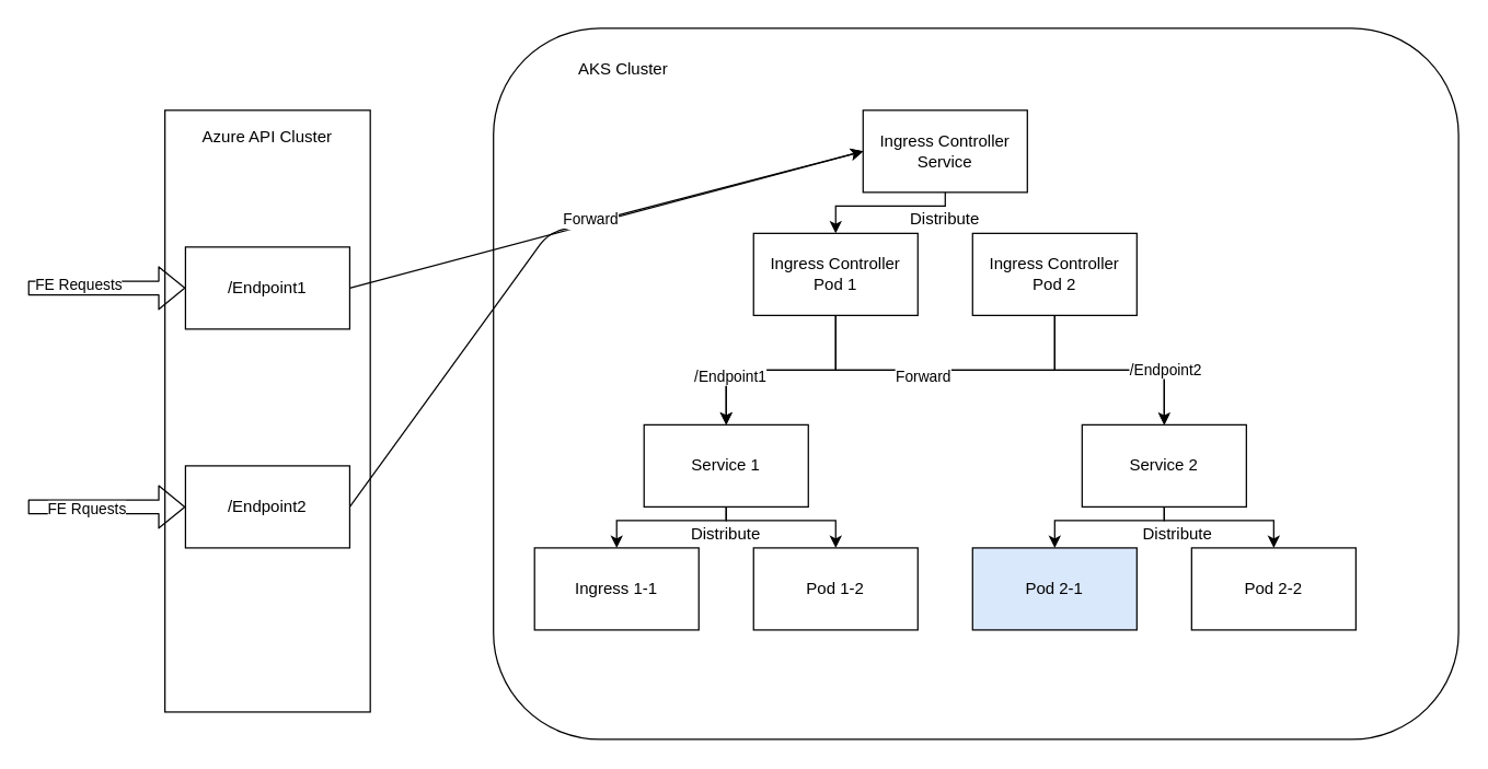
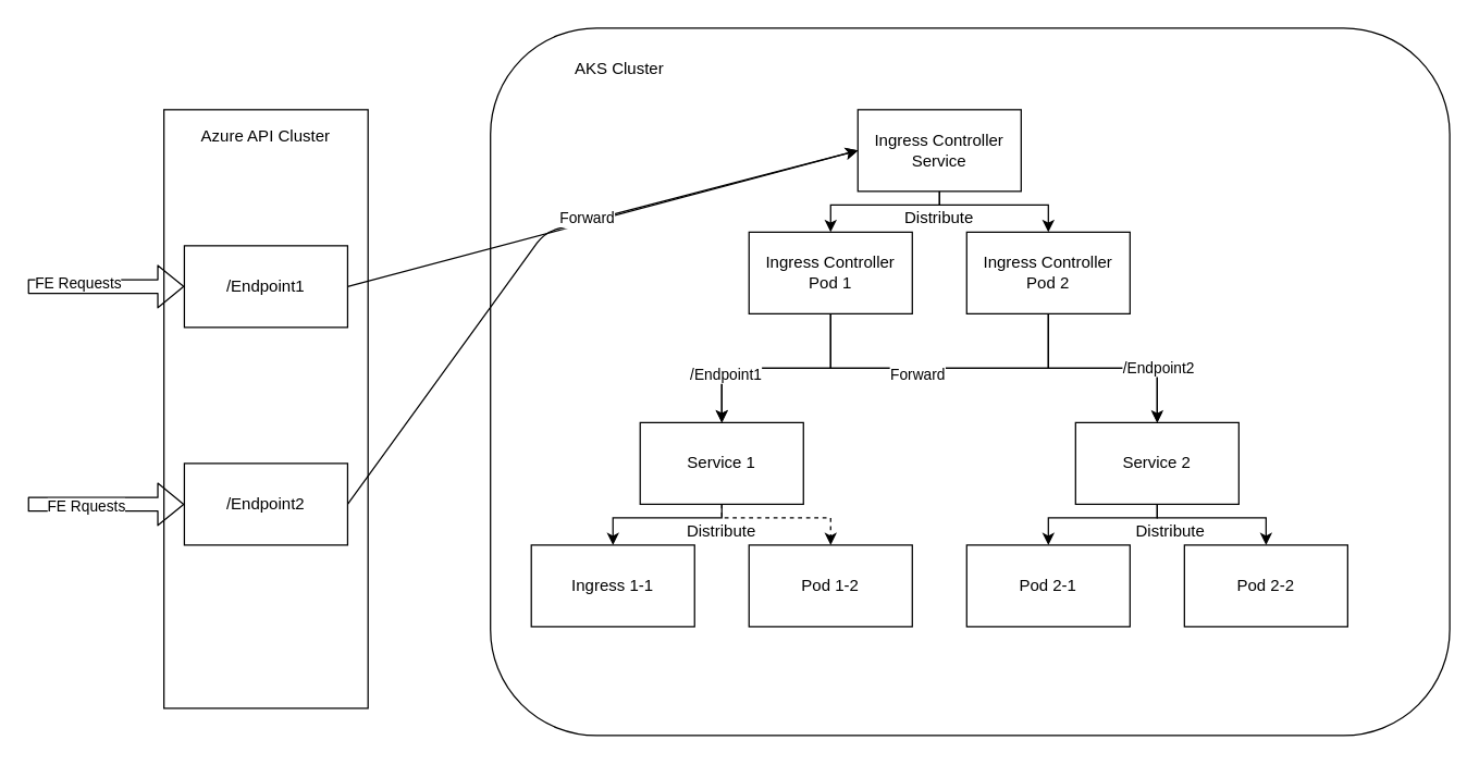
  <mxCell id="0" />
  <mxCell id="1" parent="0" />
  <mxCell id="2" value="" style="rounded=1;whiteSpace=wrap;html=1;" vertex="1" parent="1"><mxGeometry x="360" y="20" width="705" height="520" as="geometry" /></mxCell>
  <mxCell id="3" value="" style="group" vertex="1" connectable="0" parent="1"><mxGeometry x="120" y="80" width="150" height="440" as="geometry" /></mxCell>
  <mxCell id="4" value="" style="group" vertex="1" connectable="0" parent="3"><mxGeometry width="150" height="440" as="geometry" /></mxCell>
  <mxCell id="5" value="" style="rounded=0;whiteSpace=wrap;html=1;" vertex="1" parent="4"><mxGeometry width="150" height="440" as="geometry" /></mxCell>
  <mxCell id="6" value="Azure API Cluster" style="text;html=1;strokeColor=none;fillColor=none;align=center;verticalAlign=middle;whiteSpace=wrap;rounded=0;" vertex="1" parent="4"><mxGeometry x="10" y="10" width="130" height="20" as="geometry" /></mxCell>
  <mxCell id="7" value="/Endpoint1" style="rounded=0;whiteSpace=wrap;html=1;" vertex="1" parent="3"><mxGeometry x="15" y="100" width="120" height="60" as="geometry" /></mxCell>
  <mxCell id="8" value="/Endpoint2" style="rounded=0;whiteSpace=wrap;html=1;" vertex="1" parent="3"><mxGeometry x="15" y="260" width="120" height="60" as="geometry" /></mxCell>
  <mxCell id="9" style="edgeStyle=orthogonalEdgeStyle;rounded=0;orthogonalLoop=1;jettySize=auto;html=1;exitX=0.5;exitY=1;exitDx=0;exitDy=0;entryX=0.5;entryY=0;entryDx=0;entryDy=0;" edge="1" parent="1" source="11" target="12"><mxGeometry relative="1" as="geometry"><Array as="points"><mxPoint x="850" y="380" /><mxPoint x="770" y="380" /></Array></mxGeometry></mxCell>
  <mxCell id="10" style="edgeStyle=orthogonalEdgeStyle;rounded=0;orthogonalLoop=1;jettySize=auto;html=1;exitX=0.5;exitY=1;exitDx=0;exitDy=0;" edge="1" parent="1" source="11" target="13"><mxGeometry relative="1" as="geometry"><Array as="points"><mxPoint x="850" y="380" /><mxPoint x="930" y="380" /></Array></mxGeometry></mxCell>
  <mxCell id="11" value="Service 2" style="rounded=0;whiteSpace=wrap;html=1;" vertex="1" parent="1"><mxGeometry x="790" y="310" width="120" height="60" as="geometry" /></mxCell>
- <mxCell id="12" value="Pod 2-1" style="rounded=0;whiteSpace=wrap;html=1;fillColor=#dae8fc;" vertex="1" parent="1"><mxGeometry x="710" y="400" width="120" height="60" as="geometry" /></mxCell>
+ <mxCell id="12" value="Pod 2-1" style="rounded=0;whiteSpace=wrap;html=1;" vertex="1" parent="1"><mxGeometry x="710" y="400" width="120" height="60" as="geometry" /></mxCell>
  <mxCell id="13" value="Pod 2-2" style="rounded=0;whiteSpace=wrap;html=1;container=1;" vertex="1" parent="1"><mxGeometry x="870" y="400" width="120" height="60" as="geometry" /></mxCell>
  <mxCell id="14" value="" style="group" vertex="1" connectable="0" parent="1"><mxGeometry x="550" y="80" width="280" height="140" as="geometry" /></mxCell>
  <mxCell id="15" style="edgeStyle=orthogonalEdgeStyle;rounded=0;orthogonalLoop=1;jettySize=auto;html=1;exitX=0.5;exitY=1;exitDx=0;exitDy=0;entryX=0.5;entryY=0;entryDx=0;entryDy=0;" edge="1" parent="14" source="17" target="18"><mxGeometry relative="1" as="geometry"><Array as="points"><mxPoint x="140" y="70" /><mxPoint x="60" y="70" /></Array></mxGeometry></mxCell>
+ <mxCell id="16" style="edgeStyle=orthogonalEdgeStyle;rounded=0;orthogonalLoop=1;jettySize=auto;html=1;exitX=0.5;exitY=1;exitDx=0;exitDy=0;entryX=0.5;entryY=0;entryDx=0;entryDy=0;" edge="1" parent="14" source="17" target="19"><mxGeometry relative="1" as="geometry"><Array as="points"><mxPoint x="140" y="70" /><mxPoint x="220" y="70" /></Array></mxGeometry></mxCell>
  <mxCell id="17" value="Ingress Controller Service" style="rounded=0;whiteSpace=wrap;html=1;" vertex="1" parent="14"><mxGeometry x="80" width="120" height="60" as="geometry" /></mxCell>
  <mxCell id="18" value="Ingress Controller Pod 1" style="rounded=0;whiteSpace=wrap;html=1;" vertex="1" parent="14"><mxGeometry y="90" width="120" height="60" as="geometry" /></mxCell>
  <mxCell id="19" value="Ingress Controller Pod 2" style="rounded=0;whiteSpace=wrap;html=1;" vertex="1" parent="14"><mxGeometry x="160" y="90" width="120" height="60" as="geometry" /></mxCell>
  <mxCell id="20" value="Distribute" style="text;html=1;strokeColor=none;fillColor=none;align=center;verticalAlign=middle;whiteSpace=wrap;rounded=0;" vertex="1" parent="14"><mxGeometry x="120" y="70" width="40" height="20" as="geometry" /></mxCell>
  <mxCell id="21" value="" style="group" vertex="1" connectable="0" parent="1"><mxGeometry x="390" y="310" width="280" height="140" as="geometry" /></mxCell>
  <mxCell id="22" style="edgeStyle=orthogonalEdgeStyle;rounded=0;orthogonalLoop=1;jettySize=auto;html=1;exitX=0.5;exitY=1;exitDx=0;exitDy=0;entryX=0.5;entryY=0;entryDx=0;entryDy=0;" edge="1" parent="21" source="24" target="25"><mxGeometry relative="1" as="geometry"><Array as="points"><mxPoint x="140" y="70" /><mxPoint x="60" y="70" /></Array></mxGeometry></mxCell>
- <mxCell id="23" style="edgeStyle=orthogonalEdgeStyle;rounded=0;orthogonalLoop=1;jettySize=auto;html=1;exitX=0.5;exitY=1;exitDx=0;exitDy=0;entryX=0.5;entryY=0;entryDx=0;entryDy=0;" edge="1" parent="21" source="24" target="26"><mxGeometry relative="1" as="geometry"><Array as="points"><mxPoint x="140" y="70" /><mxPoint x="220" y="70" /></Array></mxGeometry></mxCell>
+ <mxCell id="23" style="edgeStyle=orthogonalEdgeStyle;rounded=0;orthogonalLoop=1;jettySize=auto;html=1;exitX=0.5;exitY=1;exitDx=0;exitDy=0;entryX=0.5;entryY=0;entryDx=0;entryDy=0;dashed=1;" edge="1" parent="21" source="24" target="26"><mxGeometry relative="1" as="geometry"><Array as="points"><mxPoint x="140" y="70" /><mxPoint x="220" y="70" /></Array></mxGeometry></mxCell>
  <mxCell id="24" value="Service 1" style="rounded=0;whiteSpace=wrap;html=1;" vertex="1" parent="21"><mxGeometry x="80" width="120" height="60" as="geometry" /></mxCell>
  <mxCell id="25" value="Ingress 1-1" style="rounded=0;whiteSpace=wrap;html=1;" vertex="1" parent="21"><mxGeometry y="90" width="120" height="60" as="geometry" /></mxCell>
  <mxCell id="26" value="Pod 1-2" style="rounded=0;whiteSpace=wrap;html=1;" vertex="1" parent="21"><mxGeometry x="160" y="90" width="120" height="60" as="geometry" /></mxCell>
  <mxCell id="27" value="" style="endArrow=classic;html=1;exitX=1;exitY=0.5;exitDx=0;exitDy=0;entryX=0;entryY=0.5;entryDx=0;entryDy=0;" edge="1" parent="1" source="7" target="17"><mxGeometry width="50" height="50" relative="1" as="geometry"><mxPoint x="490" y="230" as="sourcePoint" /><mxPoint x="540" y="180" as="targetPoint" /></mxGeometry></mxCell>
  <mxCell id="28" value="Forward" style="edgeLabel;html=1;align=center;verticalAlign=middle;resizable=0;points=[];" vertex="1" connectable="0" parent="27"><mxGeometry x="-0.505" y="3" relative="1" as="geometry"><mxPoint x="83" y="-22" as="offset" /></mxGeometry></mxCell>
  <mxCell id="29" value="" style="endArrow=classic;html=1;exitX=1;exitY=0.5;exitDx=0;exitDy=0;entryX=0;entryY=0.5;entryDx=0;entryDy=0;" edge="1" parent="1" source="8" target="17"><mxGeometry width="50" height="50" relative="1" as="geometry"><mxPoint x="490" y="230" as="sourcePoint" /><mxPoint x="540" y="180" as="targetPoint" /><Array as="points"><mxPoint x="400" y="170" /></Array></mxGeometry></mxCell>
  <mxCell id="30" value="Forward" style="edgeLabel;html=1;align=center;verticalAlign=middle;resizable=0;points=[];" vertex="1" connectable="0" parent="29"><mxGeometry x="-0.412" y="-1" relative="1" as="geometry"><mxPoint x="91" y="-95" as="offset" /></mxGeometry></mxCell>
  <mxCell id="31" value="" style="shape=flexArrow;endArrow=classic;html=1;entryX=0;entryY=0.5;entryDx=0;entryDy=0;" edge="1" parent="1" target="7"><mxGeometry width="50" height="50" relative="1" as="geometry"><mxPoint x="20" y="210" as="sourcePoint" /><mxPoint x="540" y="180" as="targetPoint" /></mxGeometry></mxCell>
  <mxCell id="32" value="FE Requests" style="edgeLabel;html=1;align=center;verticalAlign=middle;resizable=0;points=[];" vertex="1" connectable="0" parent="31"><mxGeometry x="-0.374" y="3" relative="1" as="geometry"><mxPoint as="offset" /></mxGeometry></mxCell>
  <mxCell id="33" value="" style="shape=flexArrow;endArrow=classic;html=1;entryX=0;entryY=0.5;entryDx=0;entryDy=0;" edge="1" parent="1" target="8"><mxGeometry width="50" height="50" relative="1" as="geometry"><mxPoint x="20" y="370" as="sourcePoint" /><mxPoint x="145" y="220" as="targetPoint" /></mxGeometry></mxCell>
  <mxCell id="34" value="FE Rquests" style="edgeLabel;html=1;align=center;verticalAlign=middle;resizable=0;points=[];" vertex="1" connectable="0" parent="33"><mxGeometry x="-0.27" y="-1" relative="1" as="geometry"><mxPoint as="offset" /></mxGeometry></mxCell>
  <mxCell id="35" value="AKS Cluster" style="text;html=1;strokeColor=none;fillColor=none;align=center;verticalAlign=middle;whiteSpace=wrap;rounded=0;" vertex="1" parent="1"><mxGeometry x="420" y="40" width="70" height="20" as="geometry" /></mxCell>
  <mxCell id="36" style="edgeStyle=orthogonalEdgeStyle;rounded=0;orthogonalLoop=1;jettySize=auto;html=1;exitX=0.5;exitY=1;exitDx=0;exitDy=0;entryX=0.5;entryY=0;entryDx=0;entryDy=0;" edge="1" parent="1" source="18" target="24"><mxGeometry relative="1" as="geometry" /></mxCell>
  <mxCell id="37" style="edgeStyle=orthogonalEdgeStyle;rounded=0;orthogonalLoop=1;jettySize=auto;html=1;exitX=0.5;exitY=1;exitDx=0;exitDy=0;entryX=0.5;entryY=0;entryDx=0;entryDy=0;" edge="1" parent="1" source="18" target="11"><mxGeometry relative="1" as="geometry" /></mxCell>
  <mxCell id="38" style="edgeStyle=orthogonalEdgeStyle;rounded=0;orthogonalLoop=1;jettySize=auto;html=1;exitX=0.5;exitY=1;exitDx=0;exitDy=0;" edge="1" parent="1" source="19"><mxGeometry relative="1" as="geometry"><mxPoint x="530" y="310" as="targetPoint" /><Array as="points"><mxPoint x="770" y="270" /><mxPoint x="530" y="270" /></Array></mxGeometry></mxCell>
  <mxCell id="39" value="Text" style="edgeLabel;html=1;align=center;verticalAlign=middle;resizable=0;points=[];" vertex="1" connectable="0" parent="38"><mxGeometry x="-0.155" y="4" relative="1" as="geometry"><mxPoint as="offset" /></mxGeometry></mxCell>
  <mxCell id="40" value="Forward" style="edgeLabel;html=1;align=center;verticalAlign=middle;resizable=0;points=[];" vertex="1" connectable="0" parent="38"><mxGeometry x="-0.146" y="4" relative="1" as="geometry"><mxPoint as="offset" /></mxGeometry></mxCell>
  <mxCell id="41" style="edgeStyle=orthogonalEdgeStyle;rounded=0;orthogonalLoop=1;jettySize=auto;html=1;exitX=0.5;exitY=1;exitDx=0;exitDy=0;entryX=0.5;entryY=0;entryDx=0;entryDy=0;endArrow=open;" edge="1" parent="1" source="19" target="11"><mxGeometry relative="1" as="geometry" /></mxCell>
  <mxCell id="42" value="/Endpoint2" style="edgeLabel;html=1;align=center;verticalAlign=middle;resizable=0;points=[];" vertex="1" connectable="0" parent="41"><mxGeometry x="0.631" y="-1" relative="1" as="geometry"><mxPoint x="1" y="-11" as="offset" /></mxGeometry></mxCell>
  <mxCell id="43" value="Distribute" style="text;html=1;strokeColor=none;fillColor=none;align=center;verticalAlign=middle;whiteSpace=wrap;rounded=0;" vertex="1" parent="1"><mxGeometry x="510" y="380" width="40" height="20" as="geometry" /></mxCell>
  <mxCell id="44" value="Distribute" style="text;html=1;strokeColor=none;fillColor=none;align=center;verticalAlign=middle;whiteSpace=wrap;rounded=0;" vertex="1" parent="1"><mxGeometry x="840" y="380" width="40" height="20" as="geometry" /></mxCell>
  <mxCell id="45" value="/Endpoint1" style="edgeLabel;html=1;align=center;verticalAlign=middle;resizable=0;points=[];" vertex="1" connectable="0" parent="1"><mxGeometry x="690.003" y="280" as="geometry"><mxPoint x="-158" y="-6" as="offset" /></mxGeometry></mxCell>
